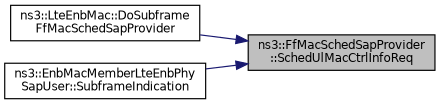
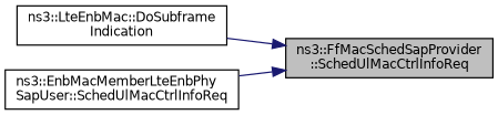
  digraph {
    rankdir=RL
    node [color=black fillcolor=white fontname=Helvetica fontsize=10 shape=record style=filled]
    edge [color=midnightblue dir=back fontname=Helvetica fontsize=10 labelfontname=Helvetica labelfontsize=10 style=solid]
    n1 [fillcolor=grey75 fontcolor=black height=0.2 label="ns3::FfMacSchedSapProvider\l::SchedUlMacCtrlInfoReq" width=0.4]
-   n2 [height=0.2 label="ns3::LteEnbMac::DoSubframe\lFfMacSchedSapProvider" width=0.4]
-   n3 [height=0.2 label="ns3::EnbMacMemberLteEnbPhy\lSapUser::SubframeIndication" width=0.4]
+   n2 [height=0.2 label="ns3::LteEnbMac::DoSubframe\lIndication" width=0.4]
+   n3 [height=0.2 label="ns3::EnbMacMemberLteEnbPhy\lSapUser::SchedUlMacCtrlInfoReq" width=0.4]
    n1 -> n2
    n1 -> n3
  }
